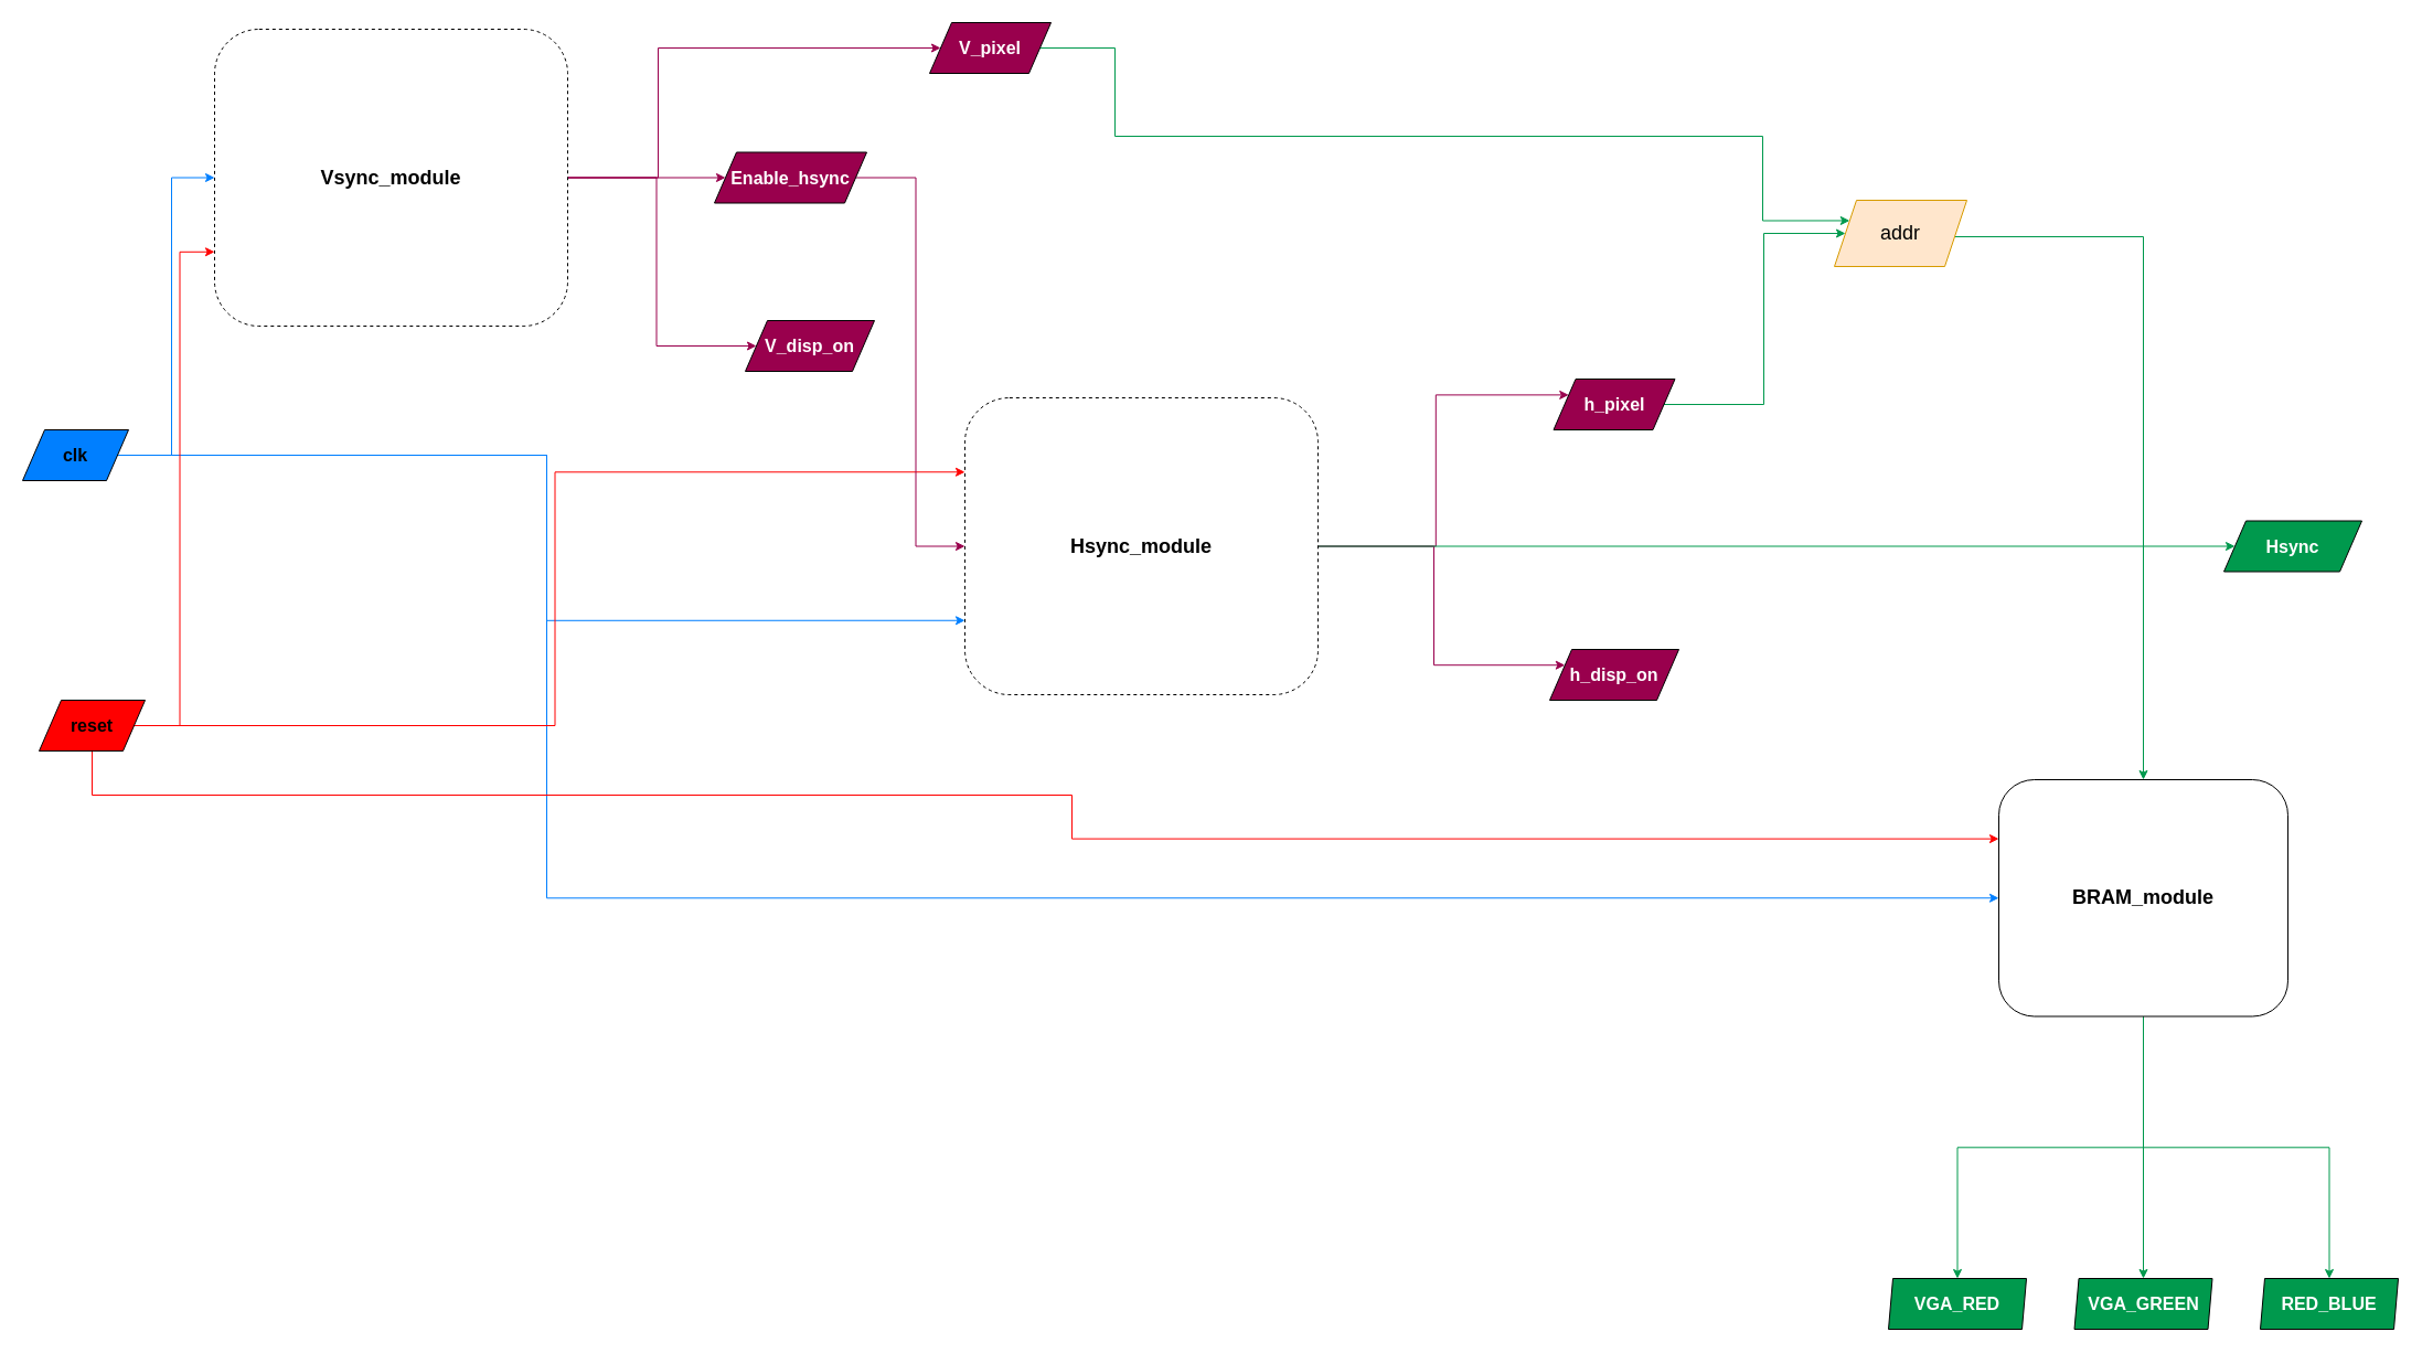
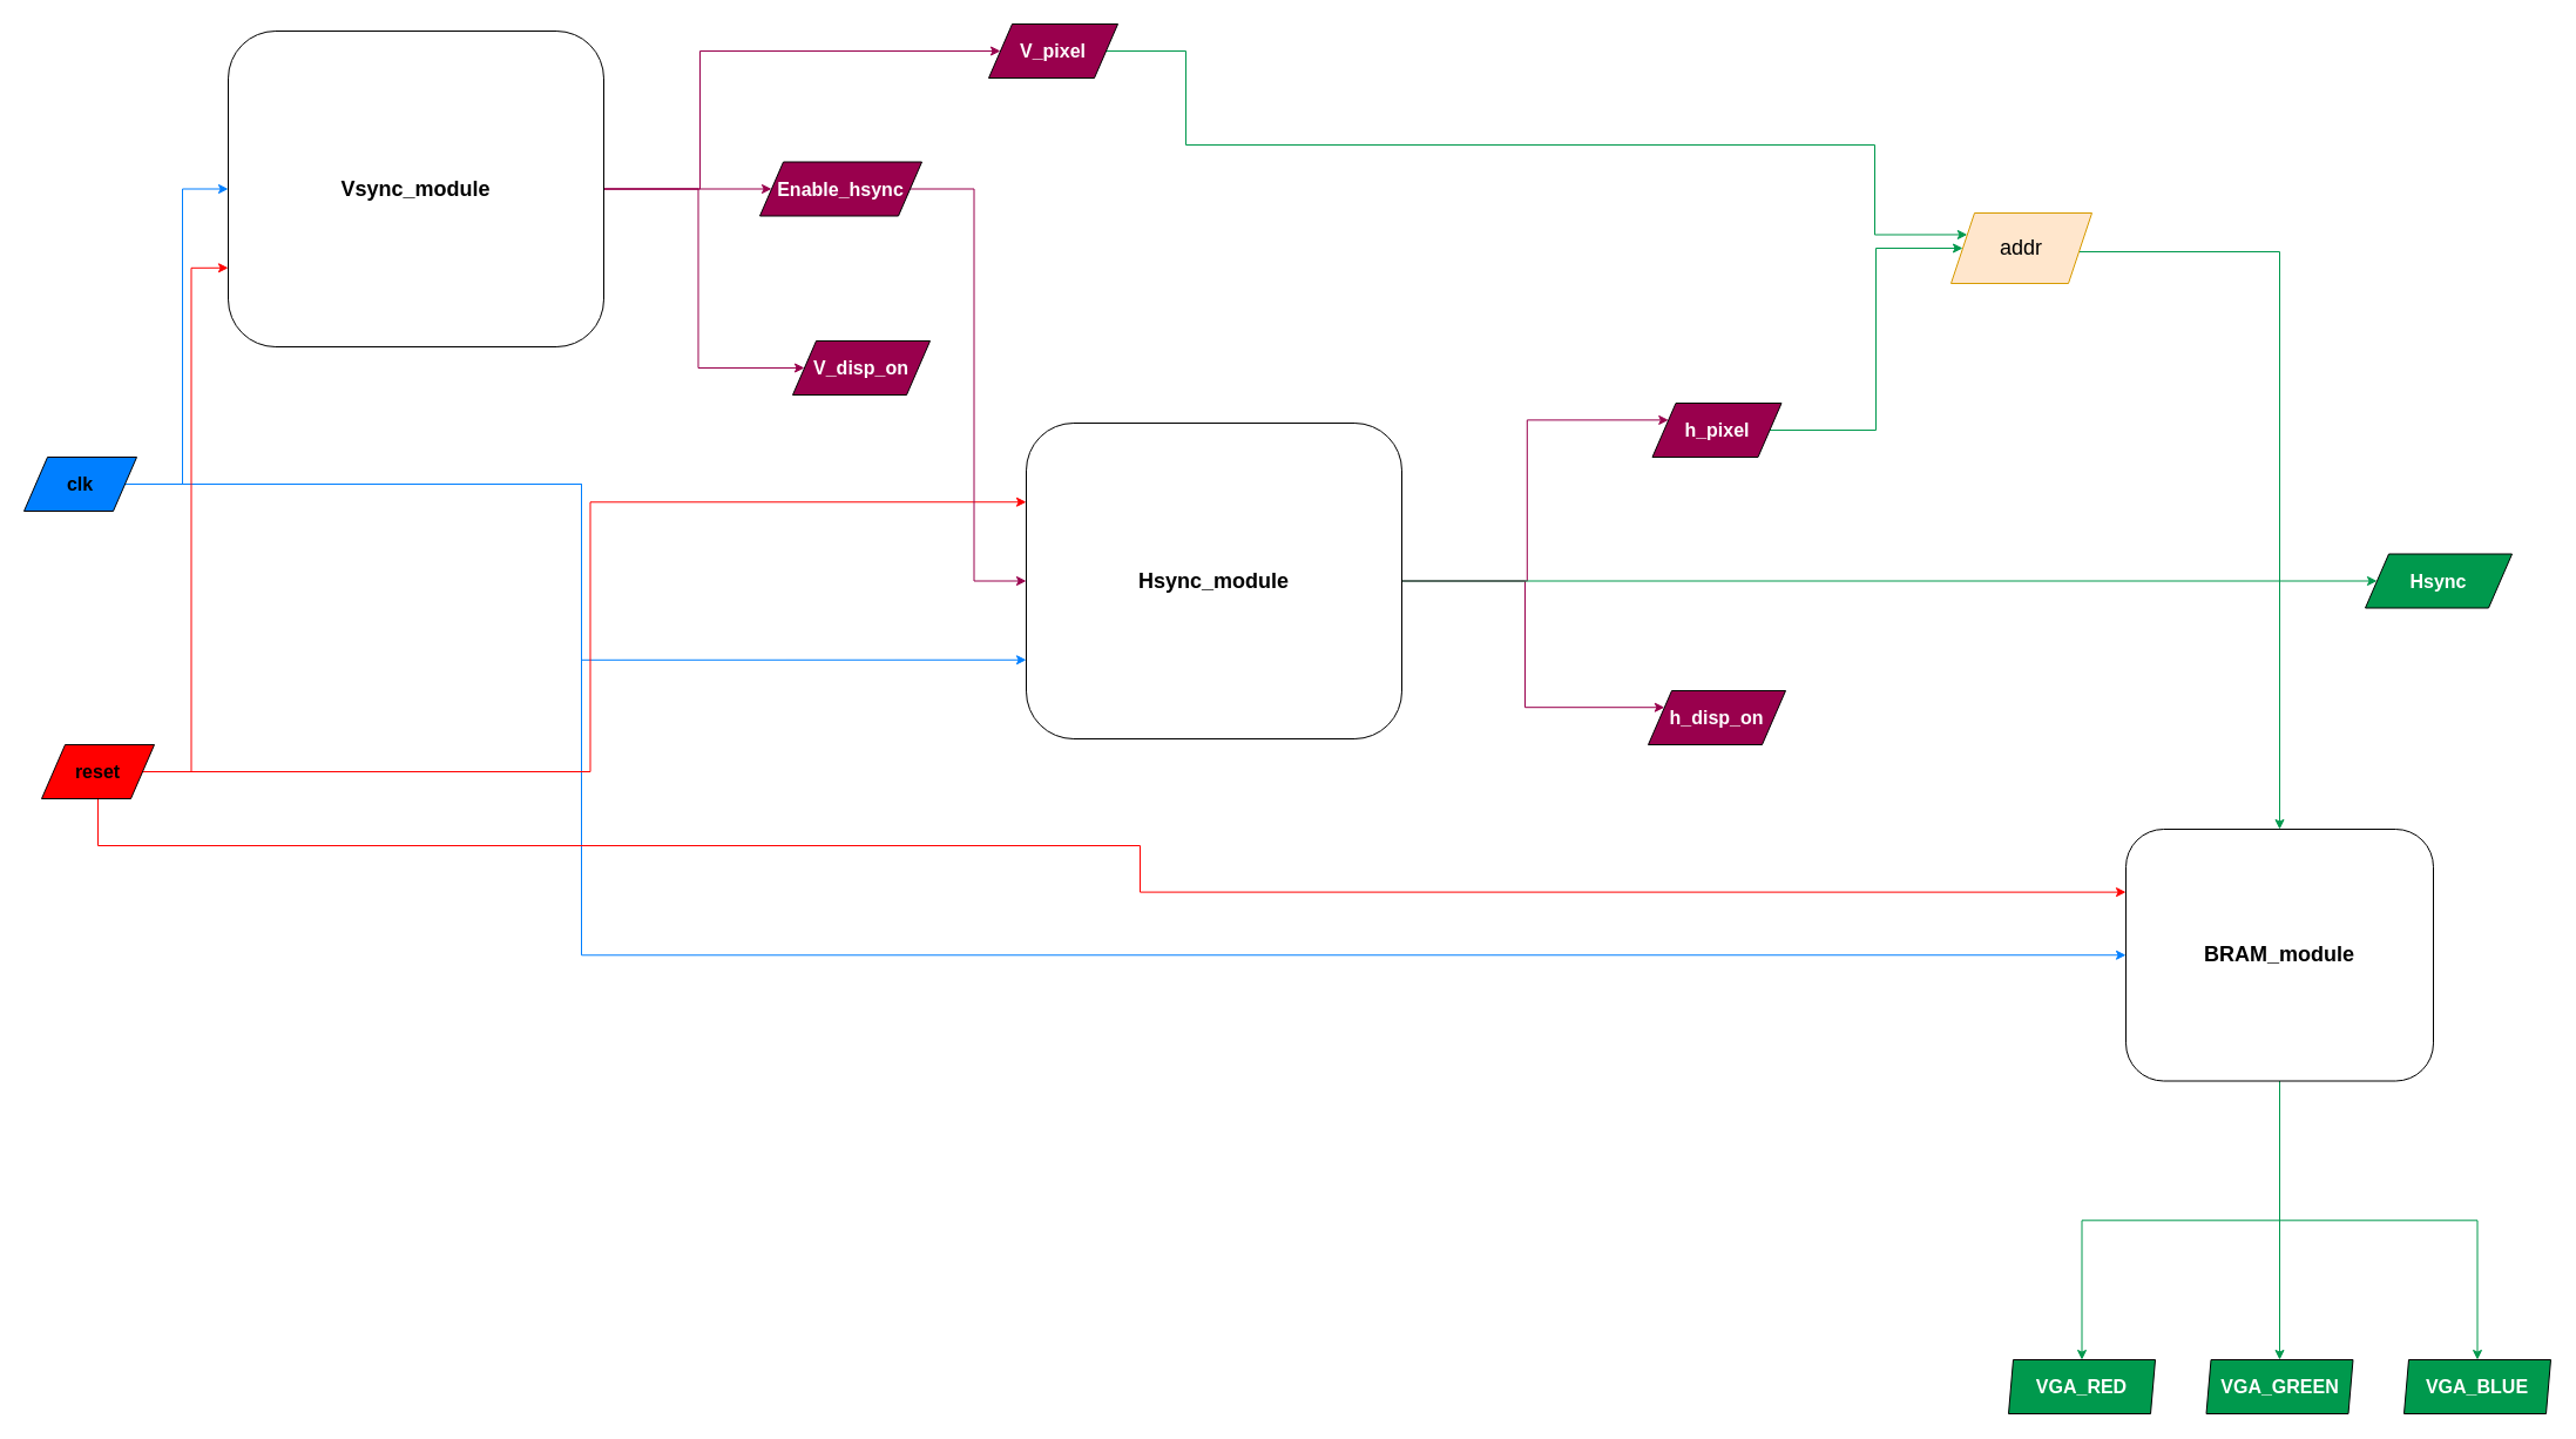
  <mxCell id="0" />
  <mxCell id="1" parent="0" />
  <mxCell id="2" style="edgeStyle=orthogonalEdgeStyle;rounded=0;orthogonalLoop=1;jettySize=auto;html=1;entryX=0;entryY=0.5;entryDx=0;entryDy=0;fontSize=18;strokeColor=#007FFF;" edge="1" parent="1" source="5" target="18"><mxGeometry relative="1" as="geometry" /></mxCell>
  <mxCell id="3" style="edgeStyle=orthogonalEdgeStyle;rounded=0;orthogonalLoop=1;jettySize=auto;html=1;entryX=0;entryY=0.75;entryDx=0;entryDy=0;fontSize=18;strokeColor=#007FFF;" edge="1" parent="1" source="5" target="22"><mxGeometry relative="1" as="geometry" /></mxCell>
  <mxCell id="4" style="edgeStyle=orthogonalEdgeStyle;rounded=0;orthogonalLoop=1;jettySize=auto;html=1;entryX=0;entryY=0.5;entryDx=0;entryDy=0;fontSize=18;strokeColor=#007FFF;" edge="1" parent="1" source="5" target="26"><mxGeometry relative="1" as="geometry"><Array as="points"><mxPoint x="495" y="412" /><mxPoint x="495" y="813" /></Array></mxGeometry></mxCell>
  <mxCell id="5" value="&lt;b&gt;clk&lt;/b&gt;" style="shape=parallelogram;perimeter=parallelogramPerimeter;whiteSpace=wrap;html=1;fixedSize=1;fontSize=16;fillColor=#007FFF;" vertex="1" parent="1"><mxGeometry x="20" y="389" width="96" height="46" as="geometry" /></mxCell>
  <mxCell id="6" style="edgeStyle=orthogonalEdgeStyle;rounded=0;orthogonalLoop=1;jettySize=auto;html=1;entryX=0;entryY=0.75;entryDx=0;entryDy=0;fontSize=18;strokeColor=#FF0000;" edge="1" parent="1" source="9" target="18"><mxGeometry relative="1" as="geometry" /></mxCell>
  <mxCell id="7" style="edgeStyle=orthogonalEdgeStyle;rounded=0;orthogonalLoop=1;jettySize=auto;html=1;entryX=0;entryY=0.25;entryDx=0;entryDy=0;fontSize=18;strokeColor=#FF0000;" edge="1" parent="1" source="9" target="22"><mxGeometry relative="1" as="geometry" /></mxCell>
  <mxCell id="8" style="edgeStyle=orthogonalEdgeStyle;rounded=0;orthogonalLoop=1;jettySize=auto;html=1;entryX=0;entryY=0.25;entryDx=0;entryDy=0;fontSize=18;exitX=1;exitY=0.5;exitDx=0;exitDy=0;strokeColor=#FF0000;" edge="1" parent="1" source="9" target="26"><mxGeometry relative="1" as="geometry"><Array as="points"><mxPoint x="83" y="657" /><mxPoint x="83" y="720" /><mxPoint x="971" y="720" /><mxPoint x="971" y="760" /></Array></mxGeometry></mxCell>
  <mxCell id="9" value="&lt;b&gt;reset&lt;/b&gt;" style="shape=parallelogram;perimeter=parallelogramPerimeter;whiteSpace=wrap;html=1;fixedSize=1;fontSize=16;fillColor=#FF0000;" vertex="1" parent="1"><mxGeometry x="35" y="634" width="96" height="46" as="geometry" /></mxCell>
  <mxCell id="10" style="edgeStyle=orthogonalEdgeStyle;rounded=0;orthogonalLoop=1;jettySize=auto;html=1;entryX=0;entryY=0.25;entryDx=0;entryDy=0;fontSize=18;strokeColor=#00994D;exitX=1;exitY=0.5;exitDx=0;exitDy=0;" edge="1" parent="1" source="11" target="31"><mxGeometry relative="1" as="geometry"><Array as="points"><mxPoint x="1010" y="43" /><mxPoint x="1010" y="123" /><mxPoint x="1597" y="123" /><mxPoint x="1597" y="200" /></Array></mxGeometry></mxCell>
  <mxCell id="11" value="&lt;b&gt;&lt;font color=&quot;#ffffff&quot;&gt;V_pixel&lt;/font&gt;&lt;/b&gt;" style="shape=parallelogram;perimeter=parallelogramPerimeter;whiteSpace=wrap;html=1;fixedSize=1;fontSize=16;fillColor=#99004D;" vertex="1" parent="1"><mxGeometry x="842" y="20" width="110" height="46" as="geometry" /></mxCell>
  <mxCell id="12" value="&lt;b&gt;&lt;font color=&quot;#ffffff&quot;&gt;V_disp_on&lt;/font&gt;&lt;/b&gt;" style="shape=parallelogram;perimeter=parallelogramPerimeter;whiteSpace=wrap;html=1;fixedSize=1;fontSize=16;fillColor=#99004D;" vertex="1" parent="1"><mxGeometry x="675" y="290" width="117" height="46" as="geometry" /></mxCell>
  <mxCell id="13" style="edgeStyle=orthogonalEdgeStyle;rounded=0;orthogonalLoop=1;jettySize=auto;html=1;entryX=0;entryY=0.5;entryDx=0;entryDy=0;fontSize=18;strokeColor=#99004D;" edge="1" parent="1" source="14" target="22"><mxGeometry relative="1" as="geometry" /></mxCell>
  <mxCell id="14" value="&lt;font color=&quot;#ffffff&quot;&gt;&lt;b&gt;Enable_hsync&lt;/b&gt;&lt;/font&gt;" style="shape=parallelogram;perimeter=parallelogramPerimeter;whiteSpace=wrap;html=1;fixedSize=1;fontSize=16;fillColor=#99004D;" vertex="1" parent="1"><mxGeometry x="647" y="137.5" width="138" height="46" as="geometry" /></mxCell>
  <mxCell id="15" style="edgeStyle=orthogonalEdgeStyle;rounded=0;orthogonalLoop=1;jettySize=auto;html=1;fontSize=18;strokeColor=#99004D;" edge="1" parent="1" source="18" target="14"><mxGeometry relative="1" as="geometry" /></mxCell>
  <mxCell id="16" style="edgeStyle=orthogonalEdgeStyle;rounded=0;orthogonalLoop=1;jettySize=auto;html=1;entryX=0;entryY=0.5;entryDx=0;entryDy=0;fontSize=18;strokeColor=#99004D;" edge="1" parent="1" source="18" target="11"><mxGeometry relative="1" as="geometry"><Array as="points"><mxPoint x="596" y="161" /><mxPoint x="596" y="43" /></Array></mxGeometry></mxCell>
  <mxCell id="17" style="edgeStyle=orthogonalEdgeStyle;rounded=0;orthogonalLoop=1;jettySize=auto;html=1;entryX=0;entryY=0.5;entryDx=0;entryDy=0;fontSize=18;strokeColor=#99004D;" edge="1" parent="1" source="18" target="12"><mxGeometry relative="1" as="geometry" /></mxCell>
- <mxCell id="18" value="&lt;font style=&quot;font-size: 18px;&quot;&gt;&lt;b&gt;Vsync_module&lt;/b&gt;&lt;/font&gt;" style="rounded=1;whiteSpace=wrap;html=1;dashed=1;" vertex="1" parent="1"><mxGeometry x="194" y="26" width="320" height="269" as="geometry" /></mxCell>
+ <mxCell id="18" value="&lt;font style=&quot;font-size: 18px;&quot;&gt;&lt;b&gt;Vsync_module&lt;/b&gt;&lt;/font&gt;" style="rounded=1;whiteSpace=wrap;html=1;" vertex="1" parent="1"><mxGeometry x="194" y="26" width="320" height="269" as="geometry" /></mxCell>
  <mxCell id="19" style="edgeStyle=orthogonalEdgeStyle;rounded=0;orthogonalLoop=1;jettySize=auto;html=1;entryX=0;entryY=0.25;entryDx=0;entryDy=0;fontSize=18;strokeColor=#99004D;" edge="1" parent="1" source="22" target="28"><mxGeometry relative="1" as="geometry" /></mxCell>
  <mxCell id="20" style="edgeStyle=orthogonalEdgeStyle;rounded=0;orthogonalLoop=1;jettySize=auto;html=1;entryX=0;entryY=0.25;entryDx=0;entryDy=0;fontSize=18;strokeColor=#99004D;" edge="1" parent="1" source="22" target="29"><mxGeometry relative="1" as="geometry" /></mxCell>
  <mxCell id="21" style="edgeStyle=orthogonalEdgeStyle;rounded=0;orthogonalLoop=1;jettySize=auto;html=1;entryX=0;entryY=0.5;entryDx=0;entryDy=0;fontSize=18;strokeColor=#00994D;" edge="1" parent="1" source="22" target="35"><mxGeometry relative="1" as="geometry" /></mxCell>
- <mxCell id="22" value="&lt;font style=&quot;font-size: 18px;&quot;&gt;&lt;b&gt;Hsync_module&lt;/b&gt;&lt;/font&gt;" style="rounded=1;whiteSpace=wrap;html=1;dashed=1;" vertex="1" parent="1"><mxGeometry x="874" y="360" width="320" height="269" as="geometry" /></mxCell>
+ <mxCell id="22" value="&lt;font style=&quot;font-size: 18px;&quot;&gt;&lt;b&gt;Hsync_module&lt;/b&gt;&lt;/font&gt;" style="rounded=1;whiteSpace=wrap;html=1;" vertex="1" parent="1"><mxGeometry x="874" y="360" width="320" height="269" as="geometry" /></mxCell>
  <mxCell id="23" style="edgeStyle=orthogonalEdgeStyle;rounded=0;orthogonalLoop=1;jettySize=auto;html=1;fontSize=18;strokeColor=#00994D;" edge="1" parent="1" source="26" target="32"><mxGeometry relative="1" as="geometry"><mxPoint x="1942" y="1147" as="targetPoint" /></mxGeometry></mxCell>
  <mxCell id="24" style="edgeStyle=orthogonalEdgeStyle;rounded=0;orthogonalLoop=1;jettySize=auto;html=1;fontSize=18;strokeColor=#00994D;" edge="1" parent="1" source="26" target="34"><mxGeometry relative="1" as="geometry" /></mxCell>
  <mxCell id="25" style="edgeStyle=orthogonalEdgeStyle;rounded=0;orthogonalLoop=1;jettySize=auto;html=1;fontSize=18;strokeColor=#00994D;" edge="1" parent="1" source="26" target="33"><mxGeometry relative="1" as="geometry" /></mxCell>
  <mxCell id="26" value="&lt;font style=&quot;font-size: 18px;&quot;&gt;&lt;b&gt;BRAM_module&lt;/b&gt;&lt;/font&gt;" style="rounded=1;whiteSpace=wrap;html=1;" vertex="1" parent="1"><mxGeometry x="1811" y="706" width="262" height="214.5" as="geometry" /></mxCell>
  <mxCell id="27" style="edgeStyle=orthogonalEdgeStyle;rounded=0;orthogonalLoop=1;jettySize=auto;html=1;entryX=0;entryY=0.5;entryDx=0;entryDy=0;fontSize=18;strokeColor=#00994D;" edge="1" parent="1" source="28" target="31"><mxGeometry relative="1" as="geometry"><Array as="points"><mxPoint x="1598" y="366" /><mxPoint x="1598" y="211" /></Array></mxGeometry></mxCell>
  <mxCell id="28" value="&lt;b&gt;&lt;font color=&quot;#ffffff&quot;&gt;h_pixel&lt;/font&gt;&lt;/b&gt;" style="shape=parallelogram;perimeter=parallelogramPerimeter;whiteSpace=wrap;html=1;fixedSize=1;fontSize=16;fillColor=#99004D;" vertex="1" parent="1"><mxGeometry x="1407.5" y="343" width="110" height="46" as="geometry" /></mxCell>
  <mxCell id="29" value="&lt;b&gt;&lt;font color=&quot;#ffffff&quot;&gt;h_disp_on&lt;/font&gt;&lt;/b&gt;" style="shape=parallelogram;perimeter=parallelogramPerimeter;whiteSpace=wrap;html=1;fixedSize=1;fontSize=16;fillColor=#99004D;" vertex="1" parent="1"><mxGeometry x="1404" y="588" width="117" height="46" as="geometry" /></mxCell>
  <mxCell id="30" style="edgeStyle=orthogonalEdgeStyle;rounded=0;orthogonalLoop=1;jettySize=auto;html=1;fontSize=18;strokeColor=#00994D;" edge="1" parent="1" source="31" target="26"><mxGeometry relative="1" as="geometry"><Array as="points"><mxPoint x="1942" y="214" /></Array></mxGeometry></mxCell>
  <mxCell id="31" value="addr" style="shape=parallelogram;perimeter=parallelogramPerimeter;whiteSpace=wrap;html=1;fixedSize=1;fontSize=18;fillColor=#ffe6cc;strokeColor=#d79b00;" vertex="1" parent="1"><mxGeometry x="1662" y="181" width="120" height="60" as="geometry" /></mxCell>
  <mxCell id="32" value="&lt;b&gt;&lt;font color=&quot;#ffffff&quot;&gt;VGA_GREEN&lt;/font&gt;&lt;/b&gt;" style="shape=parallelogram;perimeter=parallelogramPerimeter;whiteSpace=wrap;html=1;fixedSize=1;fontSize=16;fillColor=#00994D;size=4;" vertex="1" parent="1"><mxGeometry x="1879.5" y="1158" width="125" height="46" as="geometry" /></mxCell>
  <mxCell id="33" value="&lt;b&gt;&lt;font color=&quot;#ffffff&quot;&gt;VGA_RED&lt;/font&gt;&lt;/b&gt;" style="shape=parallelogram;perimeter=parallelogramPerimeter;whiteSpace=wrap;html=1;fixedSize=1;fontSize=16;fillColor=#00994D;size=4;" vertex="1" parent="1"><mxGeometry x="1711" y="1158" width="125" height="46" as="geometry" /></mxCell>
- <mxCell id="34" value="&lt;b&gt;&lt;font color=&quot;#ffffff&quot;&gt;RED_BLUE&lt;/font&gt;&lt;/b&gt;" style="shape=parallelogram;perimeter=parallelogramPerimeter;whiteSpace=wrap;html=1;fixedSize=1;fontSize=16;fillColor=#00994D;size=4;" vertex="1" parent="1"><mxGeometry x="2048" y="1158" width="125" height="46" as="geometry" /></mxCell>
+ <mxCell id="34" value="&lt;b&gt;&lt;font color=&quot;#ffffff&quot;&gt;VGA_BLUE&lt;/font&gt;&lt;/b&gt;" style="shape=parallelogram;perimeter=parallelogramPerimeter;whiteSpace=wrap;html=1;fixedSize=1;fontSize=16;fillColor=#00994D;size=4;" vertex="1" parent="1"><mxGeometry x="2048" y="1158" width="125" height="46" as="geometry" /></mxCell>
  <mxCell id="35" value="&lt;b&gt;&lt;font color=&quot;#ffffff&quot;&gt;Hsync&lt;/font&gt;&lt;/b&gt;" style="shape=parallelogram;perimeter=parallelogramPerimeter;whiteSpace=wrap;html=1;fixedSize=1;fontSize=16;fillColor=#00994D;" vertex="1" parent="1"><mxGeometry x="2015" y="471.5" width="125" height="46" as="geometry" /></mxCell>
